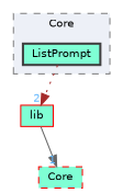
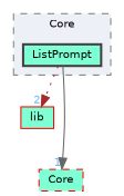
  digraph {
    compound=true
    node [color=red fillcolor=aquamarine fontname=Helvetica fontsize=10 shape=box]
    edge [fontcolor=steelblue1 fontname=Helvetica fontsize=10 labeldistance=1.5 labelfontname=Helvetica labelfontsize=10]
    n1 [color=grey25 height=0.2 label=ListPrompt style="filled,bold" width=0.4]
    n2 [height=0.2 label=lib style=filled width=0.4]
    n3 [height=0.2 label=Core style="filled,dashed" width=0.4]
    subgraph cluster_1 {
      bgcolor="#edf0f7"
      fontname=Helvetica
      fontsize=10
      label=Core
      pencolor=grey50
      style="filled,dashed"
      n1
    }
    n1 -> n2 [color=brown headlabel=2 style=dotted]
-   n2 -> n3 [color=gray40 headlabel=1 style=solid]
+   n1 -> n3 [color=gray40 headlabel=1 style=solid]
  }
